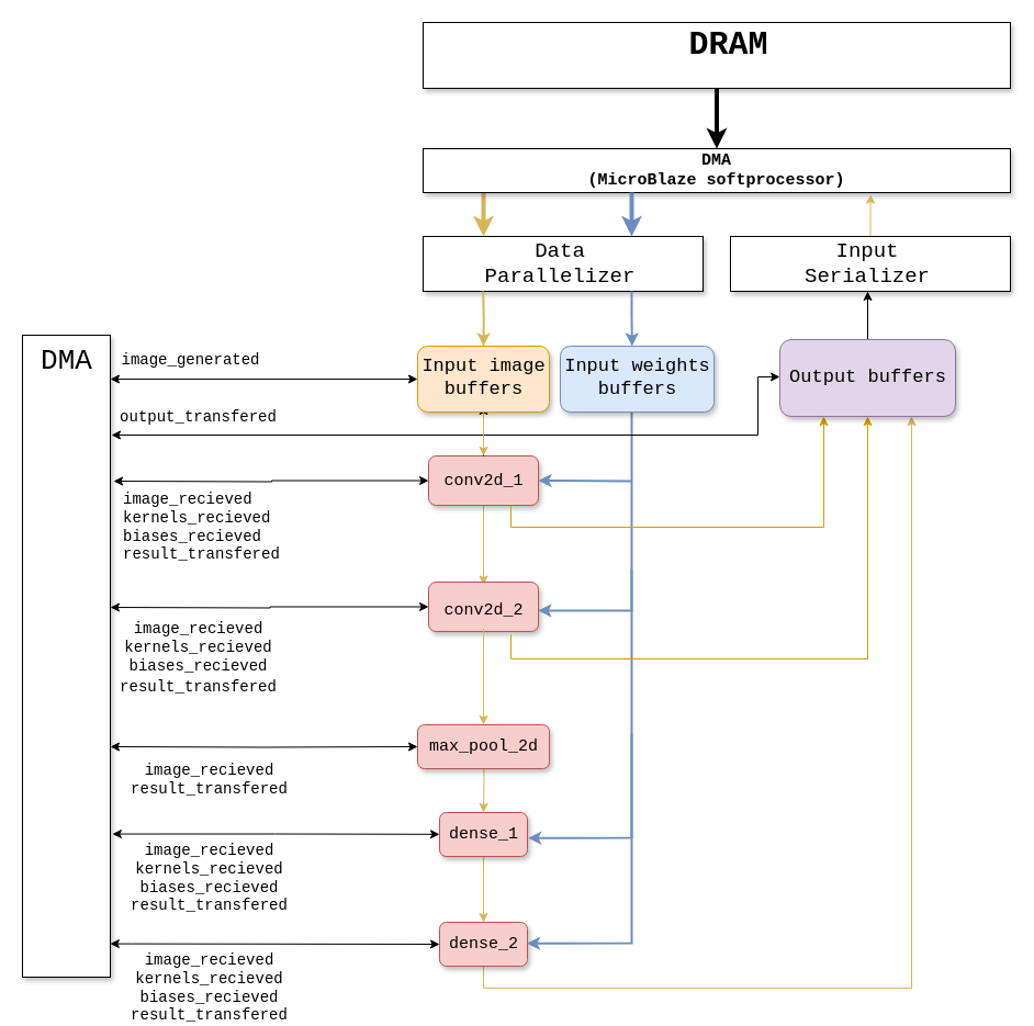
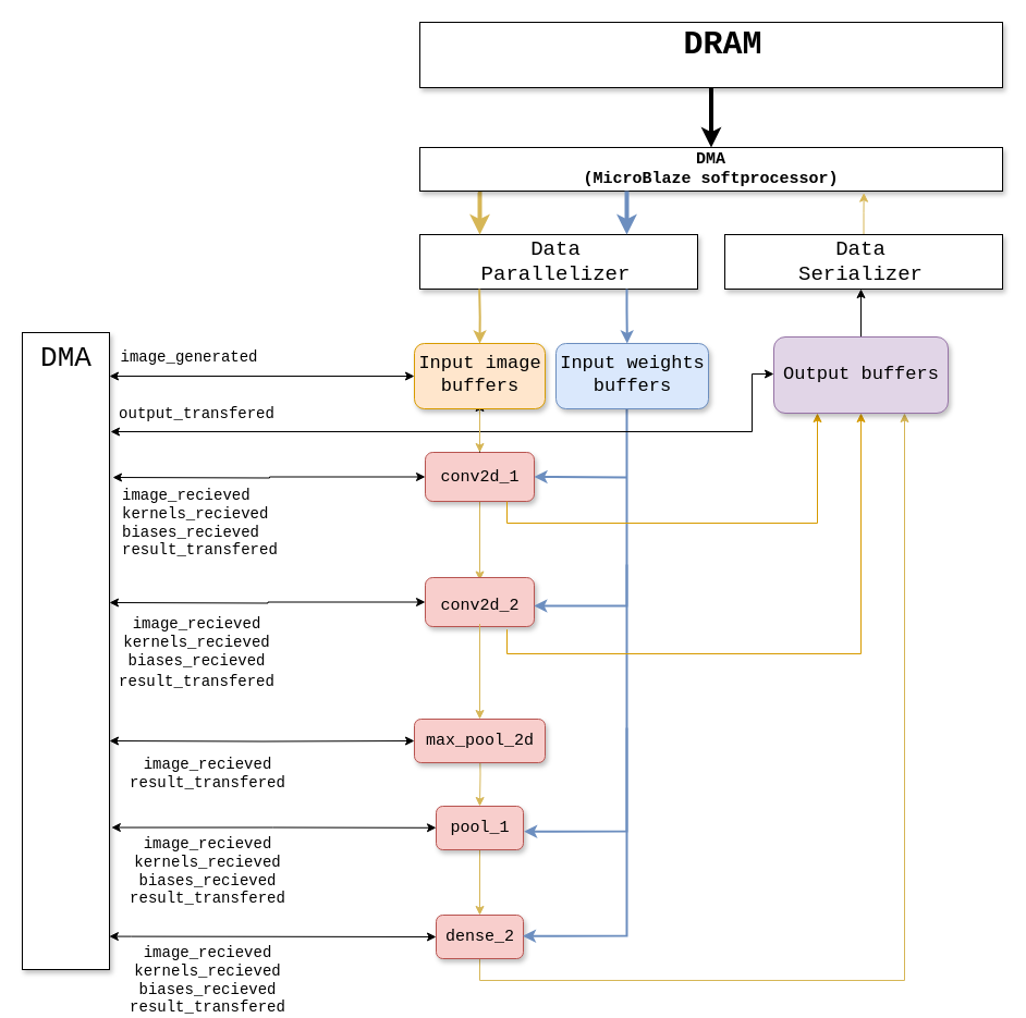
  <mxCell id="0" />
  <mxCell id="1" parent="0" />
  <mxCell id="2" value="" style="rounded=0;whiteSpace=wrap;html=1;shadow=1;fontFamily=Courier New;fontSize=20;" parent="1" vertex="1"><mxGeometry x="385" y="215" width="255" height="50" as="geometry" /></mxCell>
  <mxCell id="3" value="&lt;div&gt;image_recieved&lt;/div&gt;&lt;div&gt;kernels_recieved&lt;/div&gt;&lt;div&gt;biases_recieved&lt;/div&gt;&lt;div&gt;result_transfered&lt;br&gt;&lt;/div&gt;" style="edgeStyle=orthogonalEdgeStyle;rounded=0;orthogonalLoop=1;jettySize=auto;html=1;fontFamily=Courier New;fontSize=14;strokeColor=#000000;strokeWidth=1;startArrow=classic;startFill=1;align=left;" parent="1" target="11" edge="1"><mxGeometry x="-0.951" y="-42" relative="1" as="geometry"><mxPoint x="103" y="438" as="sourcePoint" /><mxPoint as="offset" /></mxGeometry></mxCell>
  <mxCell id="4" style="edgeStyle=orthogonalEdgeStyle;rounded=0;orthogonalLoop=1;jettySize=auto;html=1;entryX=0.5;entryY=0;entryDx=0;entryDy=0;fontFamily=Courier New;fontSize=15;fillColor=#fff2cc;strokeColor=#d6b656;" parent="1" source="5" target="20" edge="1"><mxGeometry relative="1" as="geometry" /></mxCell>
  <mxCell id="5" value="" style="rounded=1;whiteSpace=wrap;html=1;shadow=1;fontFamily=Courier New;fontSize=15;fillColor=#f8cecc;strokeColor=#b85450;" parent="1" vertex="1"><mxGeometry x="400" y="740" width="80" height="40" as="geometry" /></mxCell>
  <mxCell id="6" style="edgeStyle=orthogonalEdgeStyle;rounded=0;orthogonalLoop=1;jettySize=auto;html=1;entryX=0.5;entryY=0;entryDx=0;entryDy=0;fontFamily=Courier New;fontSize=15;fillColor=#fff2cc;strokeColor=#d6b656;" parent="1" target="5" edge="1"><mxGeometry relative="1" as="geometry"><mxPoint x="440" y="680" as="sourcePoint" /></mxGeometry></mxCell>
  <mxCell id="7" value="" style="rounded=1;whiteSpace=wrap;html=1;shadow=1;fontFamily=Courier New;fontSize=15;fillColor=#f8cecc;strokeColor=#b85450;" parent="1" vertex="1"><mxGeometry x="380" y="660" width="120" height="40" as="geometry" /></mxCell>
  <mxCell id="8" value="" style="rounded=0;whiteSpace=wrap;html=1;shadow=1;" parent="1" vertex="1"><mxGeometry x="20" y="305" width="80" height="585" as="geometry" /></mxCell>
  <mxCell id="9" value="&lt;font style=&quot;font-size: 26px&quot; face=&quot;Courier New&quot;&gt;DMA&lt;/font&gt;" style="text;html=1;resizable=0;autosize=1;align=center;verticalAlign=middle;points=[];fillColor=none;strokeColor=none;rounded=0;shadow=1;sketch=0;glass=0;" parent="1" vertex="1"><mxGeometry x="30" y="319" width="60" height="20" as="geometry" /></mxCell>
  <mxCell id="10" value="" style="edgeStyle=orthogonalEdgeStyle;rounded=0;orthogonalLoop=1;jettySize=auto;html=1;fontFamily=Courier New;fontSize=15;fillColor=#fff2cc;strokeColor=#d6b656;" parent="1" source="11" target="16" edge="1"><mxGeometry relative="1" as="geometry" /></mxCell>
  <mxCell id="11" value="" style="rounded=1;whiteSpace=wrap;html=1;shadow=1;fontFamily=Courier New;fontSize=26;fillColor=#f8cecc;strokeColor=#b85450;" parent="1" vertex="1"><mxGeometry x="390" y="415" width="100" height="45" as="geometry" /></mxCell>
  <mxCell id="12" value="" style="edgeStyle=orthogonalEdgeStyle;rounded=0;orthogonalLoop=1;jettySize=auto;html=1;fontFamily=Courier New;fontSize=17;strokeColor=#000000;strokeWidth=1;" parent="1" source="13" target="45" edge="1"><mxGeometry relative="1" as="geometry" /></mxCell>
  <mxCell id="13" value="&lt;font style=&quot;font-size: 15px&quot;&gt;conv2d_1&lt;/font&gt;" style="text;html=1;resizable=0;autosize=1;align=center;verticalAlign=middle;points=[];fillColor=none;strokeColor=none;rounded=0;shadow=1;fontFamily=Courier New;fontSize=26;" parent="1" vertex="1"><mxGeometry x="395" y="415" width="90" height="40" as="geometry" /></mxCell>
  <mxCell id="14" value="" style="rounded=1;whiteSpace=wrap;html=1;shadow=1;fontFamily=Courier New;fontSize=26;fillColor=#f8cecc;strokeColor=#b85450;" parent="1" vertex="1"><mxGeometry x="390" y="530" width="100" height="45" as="geometry" /></mxCell>
  <mxCell id="15" value="" style="edgeStyle=orthogonalEdgeStyle;rounded=0;orthogonalLoop=1;jettySize=auto;html=1;fontFamily=Courier New;fontSize=15;fillColor=#fff2cc;strokeColor=#d6b656;entryX=0.5;entryY=0;entryDx=0;entryDy=0;" parent="1" source="16" edge="1" target="7"><mxGeometry relative="1" as="geometry"><mxPoint x="440" y="610" as="targetPoint" /><Array as="points" /></mxGeometry></mxCell>
  <mxCell id="16" value="&lt;font style=&quot;font-size: 15px&quot;&gt;conv2d_2&lt;/font&gt;" style="text;html=1;resizable=0;autosize=1;align=center;verticalAlign=middle;points=[];fillColor=none;strokeColor=none;rounded=0;shadow=1;fontFamily=Courier New;fontSize=26;" parent="1" vertex="1"><mxGeometry x="395" y="532.5" width="90" height="40" as="geometry" /></mxCell>
  <mxCell id="17" value="max_pool_2d" style="text;html=1;resizable=0;autosize=1;align=center;verticalAlign=middle;points=[];fillColor=none;strokeColor=none;rounded=0;shadow=1;fontFamily=Courier New;fontSize=15;" parent="1" vertex="1"><mxGeometry x="385" y="670" width="110" height="20" as="geometry" /></mxCell>
- <mxCell id="18" value="dense_1" style="text;html=1;resizable=0;autosize=1;align=center;verticalAlign=middle;points=[];fillColor=none;strokeColor=none;rounded=0;shadow=1;fontFamily=Courier New;fontSize=15;" parent="1" vertex="1"><mxGeometry x="400" y="750" width="80" height="20" as="geometry" /></mxCell>
+ <mxCell id="18" value="pool_1" style="text;html=1;resizable=0;autosize=1;align=center;verticalAlign=middle;points=[];fillColor=none;strokeColor=none;rounded=0;shadow=1;fontFamily=Courier New;fontSize=15;" parent="1" vertex="1"><mxGeometry x="400" y="750" width="80" height="20" as="geometry" /></mxCell>
  <mxCell id="19" style="edgeStyle=orthogonalEdgeStyle;rounded=0;orthogonalLoop=1;jettySize=auto;html=1;exitX=0.5;exitY=1;exitDx=0;exitDy=0;fontFamily=Courier New;fontSize=17;strokeColor=#d6b656;strokeWidth=1;fillColor=#fff2cc;entryX=0.75;entryY=1;entryDx=0;entryDy=0;" parent="1" source="20" target="40" edge="1"><mxGeometry relative="1" as="geometry" /></mxCell>
  <mxCell id="20" value="" style="rounded=1;whiteSpace=wrap;html=1;shadow=1;fontFamily=Courier New;fontSize=15;fillColor=#f8cecc;strokeColor=#b85450;" parent="1" vertex="1"><mxGeometry x="400" y="840" width="80" height="40" as="geometry" /></mxCell>
  <mxCell id="21" value="dense_2" style="text;html=1;resizable=0;autosize=1;align=center;verticalAlign=middle;points=[];fillColor=none;strokeColor=none;rounded=0;shadow=1;fontFamily=Courier New;fontSize=15;" parent="1" vertex="1"><mxGeometry x="400" y="850" width="80" height="20" as="geometry" /></mxCell>
  <mxCell id="22" style="edgeStyle=orthogonalEdgeStyle;rounded=0;orthogonalLoop=1;jettySize=auto;html=1;exitX=0.1;exitY=1.033;exitDx=0;exitDy=0;fontFamily=Courier New;fontSize=19;strokeWidth=4;strokeColor=#d6b656;fillColor=#fff2cc;exitPerimeter=0;entryX=0.182;entryY=0;entryDx=0;entryDy=0;entryPerimeter=0;" parent="1" source="23" target="27" edge="1"><mxGeometry relative="1" as="geometry"><mxPoint x="450" y="215" as="targetPoint" /></mxGeometry></mxCell>
  <mxCell id="23" value="&lt;div&gt;&lt;b&gt;DMA&lt;/b&gt;&lt;/div&gt;&lt;div&gt;&lt;b&gt;(MicroBlaze softprocessor)&lt;br&gt;&lt;/b&gt;&lt;/div&gt;" style="rounded=0;whiteSpace=wrap;html=1;shadow=1;fontFamily=Courier New;fontSize=15;" parent="1" vertex="1"><mxGeometry x="385" y="135" width="535" height="40" as="geometry" /></mxCell>
  <mxCell id="24" style="edgeStyle=orthogonalEdgeStyle;rounded=0;orthogonalLoop=1;jettySize=auto;html=1;entryX=0.5;entryY=0;entryDx=0;entryDy=0;fontFamily=Courier New;fontSize=30;strokeWidth=4;" parent="1" source="25" target="23" edge="1"><mxGeometry relative="1" as="geometry" /></mxCell>
  <mxCell id="25" value="" style="rounded=0;whiteSpace=wrap;html=1;shadow=1;fontFamily=Courier New;fontSize=15;" parent="1" vertex="1"><mxGeometry x="385" y="20" width="535" height="60" as="geometry" /></mxCell>
  <mxCell id="26" value="&lt;font style=&quot;font-size: 30px&quot;&gt;&lt;b&gt;DRAM&lt;/b&gt;&lt;/font&gt;" style="text;html=1;resizable=0;autosize=1;align=center;verticalAlign=middle;points=[];fillColor=none;strokeColor=none;rounded=0;shadow=1;fontFamily=Courier New;fontSize=15;" parent="1" vertex="1"><mxGeometry x="617.5" y="25" width="90" height="30" as="geometry" /></mxCell>
  <mxCell id="27" value="&lt;div style=&quot;font-size: 19px&quot;&gt;&lt;font style=&quot;font-size: 19px&quot;&gt;Data&lt;/font&gt;&lt;/div&gt;&lt;div style=&quot;font-size: 19px&quot;&gt;&lt;font style=&quot;font-size: 19px&quot;&gt;Parallelizer&lt;br&gt;&lt;/font&gt;&lt;/div&gt;" style="text;html=1;strokeColor=none;fillColor=none;align=center;verticalAlign=middle;whiteSpace=wrap;rounded=0;shadow=1;fontFamily=Courier New;fontSize=20;" parent="1" vertex="1"><mxGeometry x="400" y="215" width="220" height="50" as="geometry" /></mxCell>
  <mxCell id="28" value="" style="endArrow=classic;html=1;rounded=0;fontFamily=Courier New;fontSize=19;strokeColor=#6c8ebf;strokeWidth=4;fillColor=#dae8fc;" parent="1" edge="1"><mxGeometry width="50" height="50" relative="1" as="geometry"><mxPoint x="575" y="175" as="sourcePoint" /><mxPoint x="575" y="215" as="targetPoint" /></mxGeometry></mxCell>
  <mxCell id="29" style="edgeStyle=orthogonalEdgeStyle;rounded=0;orthogonalLoop=1;jettySize=auto;html=1;exitX=0.25;exitY=1;exitDx=0;exitDy=0;fontFamily=Courier New;fontSize=19;strokeWidth=2;strokeColor=#d6b656;fillColor=#fff2cc;" parent="1" target="44" edge="1"><mxGeometry relative="1" as="geometry"><mxPoint x="439.66" y="265" as="sourcePoint" /><mxPoint x="440" y="295" as="targetPoint" /></mxGeometry></mxCell>
  <mxCell id="30" value="" style="endArrow=classic;html=1;rounded=0;fontFamily=Courier New;fontSize=19;strokeColor=#6c8ebf;strokeWidth=2;fillColor=#dae8fc;entryX=1;entryY=0.5;entryDx=0;entryDy=0;" parent="1" target="11" edge="1"><mxGeometry width="50" height="50" relative="1" as="geometry"><mxPoint x="575" y="438" as="sourcePoint" /><mxPoint x="575" y="375" as="targetPoint" /><Array as="points"><mxPoint x="575" y="438" /></Array></mxGeometry></mxCell>
  <mxCell id="31" value="" style="endArrow=classic;html=1;rounded=0;fontFamily=Courier New;fontSize=19;strokeColor=#6c8ebf;strokeWidth=2;fillColor=#dae8fc;entryX=0.998;entryY=0.578;entryDx=0;entryDy=0;entryPerimeter=0;" parent="1" target="14" edge="1"><mxGeometry width="50" height="50" relative="1" as="geometry"><mxPoint x="575" y="375" as="sourcePoint" /><mxPoint x="490" y="534.5" as="targetPoint" /><Array as="points"><mxPoint x="575" y="556" /></Array></mxGeometry></mxCell>
  <mxCell id="32" value="" style="endArrow=classic;html=1;rounded=0;fontFamily=Courier New;fontSize=19;strokeColor=#6c8ebf;strokeWidth=2;fillColor=#dae8fc;entryX=1.008;entryY=0.66;entryDx=0;entryDy=0;entryPerimeter=0;" parent="1" target="18" edge="1"><mxGeometry width="50" height="50" relative="1" as="geometry"><mxPoint x="575" y="518" as="sourcePoint" /><mxPoint x="490" y="627.5" as="targetPoint" /><Array as="points"><mxPoint x="575" y="763" /></Array></mxGeometry></mxCell>
  <mxCell id="33" value="" style="endArrow=classic;html=1;rounded=0;fontFamily=Courier New;fontSize=19;strokeColor=#6c8ebf;strokeWidth=2;fillColor=#dae8fc;entryX=0.993;entryY=0.46;entryDx=0;entryDy=0;entryPerimeter=0;" parent="1" target="21" edge="1"><mxGeometry width="50" height="50" relative="1" as="geometry"><mxPoint x="575" y="668" as="sourcePoint" /><mxPoint x="490" y="777.5" as="targetPoint" /><Array as="points"><mxPoint x="575" y="734" /><mxPoint x="575" y="759" /><mxPoint x="575" y="859" /></Array></mxGeometry></mxCell>
  <mxCell id="34" style="edgeStyle=orthogonalEdgeStyle;rounded=0;orthogonalLoop=1;jettySize=auto;html=1;entryX=0.762;entryY=1.041;entryDx=0;entryDy=0;entryPerimeter=0;fontFamily=Courier New;fontSize=17;strokeColor=#d6b656;strokeWidth=1;fillColor=#fff2cc;" parent="1" source="35" target="23" edge="1"><mxGeometry relative="1" as="geometry" /></mxCell>
  <mxCell id="35" value="" style="rounded=0;whiteSpace=wrap;html=1;shadow=1;fontFamily=Courier New;fontSize=20;" parent="1" vertex="1"><mxGeometry x="665" y="215" width="255" height="50" as="geometry" /></mxCell>
- <mxCell id="36" value="&lt;div style=&quot;font-size: 19px&quot;&gt;&lt;font style=&quot;font-size: 19px&quot;&gt;Input&lt;/font&gt;&lt;/div&gt;&lt;div style=&quot;font-size: 19px&quot;&gt;&lt;font style=&quot;font-size: 19px&quot;&gt;Serializer&lt;br&gt;&lt;/font&gt;&lt;/div&gt;" style="text;html=1;strokeColor=none;fillColor=none;align=center;verticalAlign=middle;whiteSpace=wrap;rounded=0;shadow=1;fontFamily=Courier New;fontSize=20;" parent="1" vertex="1"><mxGeometry x="680" y="215" width="220" height="50" as="geometry" /></mxCell>
+ <mxCell id="36" value="&lt;div style=&quot;font-size: 19px&quot;&gt;&lt;font style=&quot;font-size: 19px&quot;&gt;Data&lt;/font&gt;&lt;/div&gt;&lt;div style=&quot;font-size: 19px&quot;&gt;&lt;font style=&quot;font-size: 19px&quot;&gt;Serializer&lt;br&gt;&lt;/font&gt;&lt;/div&gt;" style="text;html=1;strokeColor=none;fillColor=none;align=center;verticalAlign=middle;whiteSpace=wrap;rounded=0;shadow=1;fontFamily=Courier New;fontSize=20;" parent="1" vertex="1"><mxGeometry x="680" y="215" width="220" height="50" as="geometry" /></mxCell>
  <mxCell id="37" style="edgeStyle=orthogonalEdgeStyle;rounded=0;orthogonalLoop=1;jettySize=auto;html=1;exitX=0.5;exitY=0;exitDx=0;exitDy=0;entryX=0.5;entryY=1;entryDx=0;entryDy=0;fontFamily=Courier New;fontSize=17;strokeColor=#000000;strokeWidth=1;" parent="1" source="40" target="36" edge="1"><mxGeometry relative="1" as="geometry" /></mxCell>
  <mxCell id="38" style="edgeStyle=orthogonalEdgeStyle;rounded=0;orthogonalLoop=1;jettySize=auto;html=1;fontFamily=Courier New;fontSize=17;startArrow=classic;startFill=1;strokeColor=#d79b00;strokeWidth=1;endArrow=none;endFill=0;fillColor=#ffe6cc;entryX=0.75;entryY=1.059;entryDx=0;entryDy=0;entryPerimeter=0;" parent="1" source="40" target="14" edge="1"><mxGeometry relative="1" as="geometry"><Array as="points"><mxPoint x="790" y="600" /><mxPoint x="465" y="600" /></Array><mxPoint x="465" y="580" as="targetPoint" /></mxGeometry></mxCell>
  <mxCell id="39" style="edgeStyle=orthogonalEdgeStyle;rounded=0;orthogonalLoop=1;jettySize=auto;html=1;exitX=0.25;exitY=1;exitDx=0;exitDy=0;entryX=0.75;entryY=1;entryDx=0;entryDy=0;fontFamily=Courier New;fontSize=17;startArrow=classic;startFill=1;endArrow=none;endFill=0;strokeColor=#d79b00;strokeWidth=1;fillColor=#ffe6cc;" parent="1" source="40" target="11" edge="1"><mxGeometry relative="1" as="geometry" /></mxCell>
  <mxCell id="40" value="" style="rounded=1;whiteSpace=wrap;html=1;shadow=1;fontFamily=Courier New;fontSize=19;fillColor=#e1d5e7;strokeColor=#9673a6;" parent="1" vertex="1"><mxGeometry x="710" y="309" width="160" height="70" as="geometry" /></mxCell>
  <mxCell id="41" value="&lt;font style=&quot;font-size: 14px;&quot;&gt;output_transfered&lt;/font&gt;" style="edgeStyle=orthogonalEdgeStyle;rounded=0;orthogonalLoop=1;jettySize=auto;html=1;fontFamily=Courier New;fontSize=14;startArrow=classic;startFill=1;strokeColor=#000000;strokeWidth=1;" parent="1" source="42" edge="1"><mxGeometry x="0.761" y="-16" relative="1" as="geometry"><mxPoint x="101" y="396" as="targetPoint" /><Array as="points"><mxPoint x="690" y="343" /><mxPoint x="690" y="396" /></Array><mxPoint as="offset" /></mxGeometry></mxCell>
  <mxCell id="42" value="&lt;font style=&quot;font-size: 17px&quot;&gt;Output buffers&lt;/font&gt;" style="text;html=1;resizable=0;autosize=1;align=center;verticalAlign=middle;points=[];fillColor=none;strokeColor=none;rounded=0;shadow=1;fontFamily=Courier New;fontSize=19;" parent="1" vertex="1"><mxGeometry x="710" y="328" width="160" height="30" as="geometry" /></mxCell>
  <mxCell id="43" value="" style="edgeStyle=orthogonalEdgeStyle;rounded=0;orthogonalLoop=1;jettySize=auto;html=1;fontFamily=Courier New;fontSize=17;strokeColor=#d6b656;strokeWidth=1;fillColor=#fff2cc;" parent="1" source="44" target="13" edge="1"><mxGeometry relative="1" as="geometry" /></mxCell>
  <mxCell id="44" value="" style="rounded=1;whiteSpace=wrap;html=1;shadow=1;fontFamily=Courier New;fontSize=19;fillColor=#ffe6cc;strokeColor=#d79b00;" parent="1" vertex="1"><mxGeometry x="380" y="315" width="120" height="60" as="geometry" /></mxCell>
  <mxCell id="45" value="&lt;div&gt;Input image&lt;/div&gt;&lt;div&gt;buffers&lt;br&gt;&lt;/div&gt;" style="text;html=1;resizable=0;autosize=1;align=center;verticalAlign=middle;points=[];fillColor=none;strokeColor=none;rounded=0;shadow=1;fontFamily=Courier New;fontSize=17;" parent="1" vertex="1"><mxGeometry x="375" y="319" width="130" height="50" as="geometry" /></mxCell>
  <mxCell id="46" value="" style="rounded=1;whiteSpace=wrap;html=1;shadow=1;fontFamily=Courier New;fontSize=19;fillColor=#dae8fc;strokeColor=#6c8ebf;" parent="1" vertex="1"><mxGeometry x="510" y="315" width="140" height="60" as="geometry" /></mxCell>
  <mxCell id="47" value="&lt;div&gt;Input weights&lt;/div&gt;&lt;div&gt;buffers&lt;br&gt;&lt;/div&gt;" style="text;html=1;resizable=0;autosize=1;align=center;verticalAlign=middle;points=[];fillColor=none;strokeColor=none;rounded=0;shadow=1;fontFamily=Courier New;fontSize=17;" parent="1" vertex="1"><mxGeometry x="505" y="319" width="150" height="50" as="geometry" /></mxCell>
  <mxCell id="48" style="edgeStyle=orthogonalEdgeStyle;rounded=0;orthogonalLoop=1;jettySize=auto;html=1;exitX=0.25;exitY=1;exitDx=0;exitDy=0;fontFamily=Courier New;fontSize=19;strokeWidth=2;strokeColor=#6c8ebf;fillColor=#dae8fc;" parent="1" edge="1"><mxGeometry relative="1" as="geometry"><mxPoint x="575" y="265" as="sourcePoint" /><mxPoint x="575.34" y="315" as="targetPoint" /><Array as="points"><mxPoint x="575" y="285" /><mxPoint x="575" y="285" /></Array></mxGeometry></mxCell>
  <mxCell id="49" value="" style="endArrow=classic;html=1;rounded=0;fontFamily=Courier New;fontSize=17;strokeColor=#000000;strokeWidth=1;startArrow=classic;startFill=1;" parent="1" edge="1"><mxGeometry width="50" height="50" relative="1" as="geometry"><mxPoint x="100" y="345" as="sourcePoint" /><mxPoint x="380" y="345" as="targetPoint" /></mxGeometry></mxCell>
  <mxCell id="50" value="&lt;font style=&quot;font-size: 14px&quot; face=&quot;Courier New&quot;&gt;image_generated&lt;/font&gt;" style="edgeLabel;html=1;align=center;verticalAlign=middle;resizable=0;points=[];" parent="49" vertex="1" connectable="0"><mxGeometry x="-0.861" y="-5" relative="1" as="geometry"><mxPoint x="53" y="-23" as="offset" /></mxGeometry></mxCell>
  <mxCell id="51" value="&lt;div style=&quot;font-size: 14px&quot;&gt;&lt;font style=&quot;font-size: 14px&quot;&gt;image_recieved&lt;/font&gt;&lt;/div&gt;&lt;div style=&quot;font-size: 14px&quot;&gt;&lt;font style=&quot;font-size: 14px&quot;&gt;kernels_recieved&lt;/font&gt;&lt;/div&gt;&lt;div style=&quot;font-size: 14px&quot;&gt;&lt;font style=&quot;font-size: 14px&quot;&gt;biases_recieved&lt;/font&gt;&lt;/div&gt;&lt;font style=&quot;font-size: 14px&quot;&gt;result_transfered&lt;/font&gt;" style="edgeStyle=orthogonalEdgeStyle;rounded=0;orthogonalLoop=1;jettySize=auto;html=1;fontFamily=Courier New;fontSize=17;strokeColor=#000000;strokeWidth=1;startArrow=classic;startFill=1;entryX=0;entryY=0.5;entryDx=0;entryDy=0;" parent="1" edge="1" target="14"><mxGeometry x="-0.449" y="-47" relative="1" as="geometry"><mxPoint x="100" y="553" as="sourcePoint" /><mxPoint x="390" y="517.3" as="targetPoint" /><mxPoint as="offset" /></mxGeometry></mxCell>
  <mxCell id="52" value="&lt;div&gt;image_recieved&lt;/div&gt;&lt;div&gt;result_transfered&lt;br&gt;&lt;/div&gt;" style="edgeStyle=orthogonalEdgeStyle;rounded=0;orthogonalLoop=1;jettySize=auto;html=1;fontFamily=Courier New;fontSize=14;strokeColor=#000000;strokeWidth=1;startArrow=classic;startFill=1;entryX=0;entryY=0.5;entryDx=0;entryDy=0;" parent="1" edge="1" target="7"><mxGeometry x="-0.357" y="-30" relative="1" as="geometry"><mxPoint x="100" y="680" as="sourcePoint" /><mxPoint x="350" y="630" as="targetPoint" /><mxPoint as="offset" /></mxGeometry></mxCell>
  <mxCell id="53" value="&lt;div style=&quot;font-size: 14px&quot;&gt;&lt;font style=&quot;font-size: 14px&quot;&gt;image_recieved&lt;/font&gt;&lt;/div&gt;&lt;div style=&quot;font-size: 14px&quot;&gt;&lt;font style=&quot;font-size: 14px&quot;&gt;kernels_recieved&lt;/font&gt;&lt;/div&gt;&lt;div style=&quot;font-size: 14px&quot;&gt;&lt;font style=&quot;font-size: 14px&quot;&gt;biases_recieved&lt;/font&gt;&lt;/div&gt;&lt;font style=&quot;font-size: 14px&quot;&gt;result_transfered&lt;/font&gt;" style="edgeStyle=orthogonalEdgeStyle;rounded=0;orthogonalLoop=1;jettySize=auto;html=1;fontFamily=Courier New;fontSize=14;strokeColor=#000000;strokeWidth=1;exitX=1.023;exitY=0.777;exitDx=0;exitDy=0;exitPerimeter=0;startArrow=classic;startFill=1;entryX=0;entryY=0.49;entryDx=0;entryDy=0;entryPerimeter=0;" parent="1" source="8" target="18" edge="1"><mxGeometry x="-0.409" y="-40" relative="1" as="geometry"><mxPoint x="320" y="664.8" as="sourcePoint" /><mxPoint x="390" y="664.8" as="targetPoint" /><mxPoint as="offset" /></mxGeometry></mxCell>
  <mxCell id="54" value="&lt;div style=&quot;font-size: 14px&quot;&gt;&lt;font style=&quot;font-size: 14px&quot;&gt;image_recieved&lt;/font&gt;&lt;/div&gt;&lt;div style=&quot;font-size: 14px&quot;&gt;&lt;font style=&quot;font-size: 14px&quot;&gt;kernels_recieved&lt;/font&gt;&lt;/div&gt;&lt;div style=&quot;font-size: 14px&quot;&gt;&lt;font style=&quot;font-size: 14px&quot;&gt;biases_recieved&lt;/font&gt;&lt;/div&gt;&lt;font style=&quot;font-size: 14px&quot;&gt;result_transfered&lt;/font&gt;" style="edgeStyle=orthogonalEdgeStyle;rounded=0;orthogonalLoop=1;jettySize=auto;html=1;fontFamily=Courier New;fontSize=14;strokeColor=#000000;strokeWidth=1;startArrow=classic;startFill=1;entryX=0;entryY=0.5;entryDx=0;entryDy=0;entryPerimeter=0;exitX=0.998;exitY=0.948;exitDx=0;exitDy=0;exitPerimeter=0;" parent="1" source="8" edge="1" target="21"><mxGeometry x="-0.399" y="-40" relative="1" as="geometry"><mxPoint x="110" y="860" as="sourcePoint" /><mxPoint x="400" y="734.8" as="targetPoint" /><Array as="points"><mxPoint x="120" y="860" /></Array><mxPoint as="offset" /></mxGeometry></mxCell>
